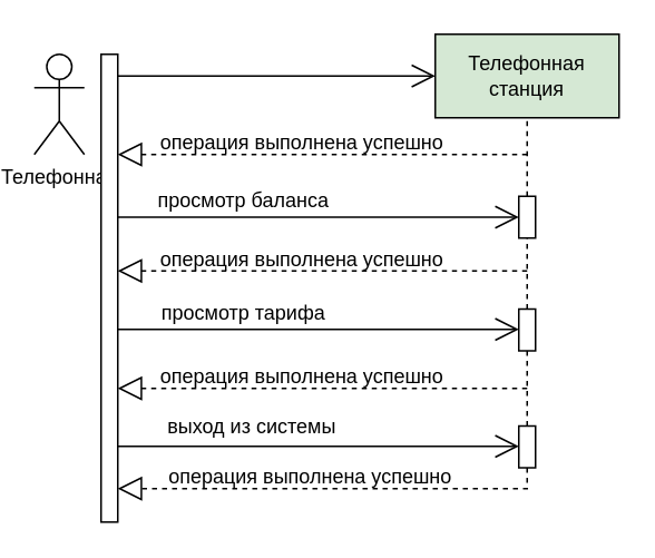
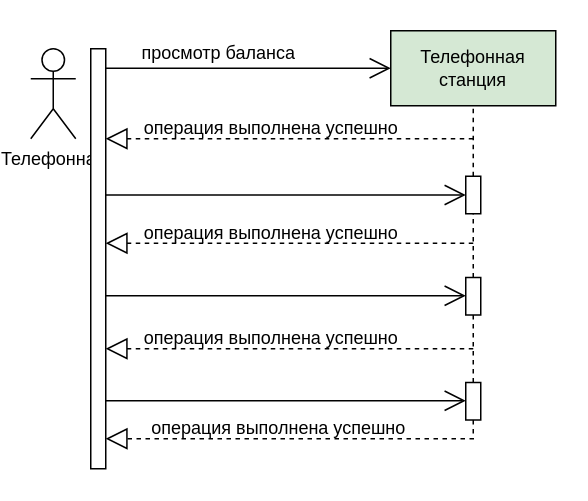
  <mxCell id="0" />
  <mxCell id="1" parent="0" />
  <mxCell id="2" value="Телефонная&lt;div&gt;&lt;br&gt;&lt;/div&gt;" style="shape=umlActor;verticalLabelPosition=bottom;verticalAlign=top;html=1;" vertex="1" parent="1"><mxGeometry x="20" y="32" width="30" height="60" as="geometry" /></mxCell>
  <mxCell id="3" value="" style="html=1;points=[[0,0,0,0,5],[0,1,0,0,-5],[1,0,0,0,5],[1,1,0,0,-5]];perimeter=orthogonalPerimeter;outlineConnect=0;targetShapes=umlLifeline;portConstraint=eastwest;newEdgeStyle={&quot;curved&quot;:0,&quot;rounded&quot;:0};" vertex="1" parent="1"><mxGeometry x="60" y="32" width="10" height="280" as="geometry" /></mxCell>
  <mxCell id="4" value="Телефонная станция" style="html=1;whiteSpace=wrap;fillColor=#d5e8d4;" vertex="1" parent="1"><mxGeometry x="260" y="20" width="110" height="50" as="geometry" /></mxCell>
  <mxCell id="5" value="" style="endArrow=open;endFill=1;endSize=12;html=1;rounded=0;entryX=0;entryY=0.5;entryDx=0;entryDy=0;" edge="1" parent="1" source="3" target="4"><mxGeometry width="160" relative="1" as="geometry"><mxPoint x="70" y="46.66" as="sourcePoint" /><mxPoint x="230" y="46.66" as="targetPoint" /></mxGeometry></mxCell>
  <mxCell id="6" value="" style="endArrow=block;dashed=1;endFill=0;endSize=12;html=1;rounded=0;" edge="1" parent="1" target="3"><mxGeometry width="160" relative="1" as="geometry"><mxPoint x="315" y="92" as="sourcePoint" /><mxPoint x="220" y="131.66" as="targetPoint" /><Array as="points"><mxPoint x="315" y="92" /></Array></mxGeometry></mxCell>
  <mxCell id="7" value="операция выполнена успешно" style="text;html=1;align=center;verticalAlign=middle;resizable=0;points=[];autosize=1;strokeColor=none;fillColor=none;" vertex="1" parent="1"><mxGeometry x="85" y="70" width="190" height="30" as="geometry" /></mxCell>
  <mxCell id="8" value="" style="endArrow=open;endFill=1;endSize=12;html=1;rounded=0;entryX=0.5;entryY=1;entryDx=0;entryDy=0;" edge="1" parent="1" source="11"><mxGeometry width="160" relative="1" as="geometry"><mxPoint x="70" y="132" as="sourcePoint" /><mxPoint x="310" y="132" as="targetPoint" /></mxGeometry></mxCell>
- <mxCell id="9" value="просмотр баланса" style="text;html=1;align=center;verticalAlign=middle;resizable=0;points=[];autosize=1;strokeColor=none;fillColor=none;" vertex="1" parent="1"><mxGeometry x="80" y="104.5" width="130" height="30" as="geometry" /></mxCell>
+ <mxCell id="9" value="просмотр баланса" style="text;html=1;align=center;verticalAlign=middle;resizable=0;points=[];autosize=1;strokeColor=none;fillColor=none;" vertex="1" parent="1"><mxGeometry x="80" y="19.5" width="130" height="30" as="geometry" /></mxCell>
  <mxCell id="10" value="" style="endArrow=open;endFill=1;endSize=12;html=1;rounded=0;entryX=0.5;entryY=1;entryDx=0;entryDy=0;" edge="1" parent="1" source="3" target="11"><mxGeometry width="160" relative="1" as="geometry"><mxPoint x="70" y="132" as="sourcePoint" /><mxPoint x="310" y="132" as="targetPoint" /></mxGeometry></mxCell>
  <mxCell id="11" value="" style="rounded=0;whiteSpace=wrap;html=1;rotation=90;" vertex="1" parent="1"><mxGeometry x="302.5" y="124.5" width="25" height="10" as="geometry" /></mxCell>
  <mxCell id="12" value="" style="endArrow=none;dashed=1;html=1;rounded=0;entryX=0.5;entryY=1;entryDx=0;entryDy=0;exitX=0;exitY=0.5;exitDx=0;exitDy=0;" edge="1" parent="1" source="11" target="4"><mxGeometry width="50" height="50" relative="1" as="geometry"><mxPoint x="270" y="162" as="sourcePoint" /><mxPoint x="320" y="112" as="targetPoint" /></mxGeometry></mxCell>
  <mxCell id="13" value="" style="endArrow=none;dashed=1;html=1;rounded=0;entryX=1;entryY=0.5;entryDx=0;entryDy=0;exitX=0;exitY=0.5;exitDx=0;exitDy=0;" edge="1" parent="1" source="16" target="11"><mxGeometry width="50" height="50" relative="1" as="geometry"><mxPoint x="315" y="182" as="sourcePoint" /><mxPoint x="320" y="112" as="targetPoint" /></mxGeometry></mxCell>
  <mxCell id="14" value="" style="endArrow=block;dashed=1;endFill=0;endSize=12;html=1;rounded=0;" edge="1" parent="1"><mxGeometry width="160" relative="1" as="geometry"><mxPoint x="315" y="161.66" as="sourcePoint" /><mxPoint x="70" y="161.66" as="targetPoint" /><Array as="points"><mxPoint x="315" y="161.66" /></Array></mxGeometry></mxCell>
  <mxCell id="15" value="операция выполнена успешно" style="text;html=1;align=center;verticalAlign=middle;resizable=0;points=[];autosize=1;strokeColor=none;fillColor=none;" vertex="1" parent="1"><mxGeometry x="85" y="140" width="190" height="30" as="geometry" /></mxCell>
  <mxCell id="16" value="" style="rounded=0;whiteSpace=wrap;html=1;rotation=90;" vertex="1" parent="1"><mxGeometry x="302.5" y="192" width="25" height="10" as="geometry" /></mxCell>
  <mxCell id="17" value="" style="endArrow=open;endFill=1;endSize=12;html=1;rounded=0;entryX=0.5;entryY=1;entryDx=0;entryDy=0;" edge="1" parent="1"><mxGeometry width="160" relative="1" as="geometry"><mxPoint x="70" y="196.66" as="sourcePoint" /><mxPoint x="310" y="196.66" as="targetPoint" /></mxGeometry></mxCell>
- <mxCell id="18" value="просмотр тарифа" style="text;html=1;align=center;verticalAlign=middle;resizable=0;points=[];autosize=1;strokeColor=none;fillColor=none;" vertex="1" parent="1"><mxGeometry x="85" y="172" width="120" height="30" as="geometry" /></mxCell>
  <mxCell id="19" value="" style="endArrow=none;dashed=1;html=1;rounded=0;entryX=1;entryY=0.5;entryDx=0;entryDy=0;exitX=0;exitY=0.5;exitDx=0;exitDy=0;" edge="1" parent="1" source="22" target="16"><mxGeometry width="50" height="50" relative="1" as="geometry"><mxPoint x="315" y="252" as="sourcePoint" /><mxPoint x="327.5" y="232" as="targetPoint" /></mxGeometry></mxCell>
  <mxCell id="20" value="" style="endArrow=block;dashed=1;endFill=0;endSize=12;html=1;rounded=0;" edge="1" parent="1"><mxGeometry width="160" relative="1" as="geometry"><mxPoint x="315" y="232" as="sourcePoint" /><mxPoint x="70" y="232" as="targetPoint" /><Array as="points"><mxPoint x="315" y="232" /></Array></mxGeometry></mxCell>
  <mxCell id="21" value="операция выполнена успешно" style="text;html=1;align=center;verticalAlign=middle;resizable=0;points=[];autosize=1;strokeColor=none;fillColor=none;" vertex="1" parent="1"><mxGeometry x="85" y="210" width="190" height="30" as="geometry" /></mxCell>
  <mxCell id="22" value="" style="rounded=0;whiteSpace=wrap;html=1;rotation=90;" vertex="1" parent="1"><mxGeometry x="302.5" y="262" width="25" height="10" as="geometry" /></mxCell>
  <mxCell id="23" value="" style="endArrow=open;endFill=1;endSize=12;html=1;rounded=0;entryX=0.5;entryY=1;entryDx=0;entryDy=0;" edge="1" parent="1"><mxGeometry width="160" relative="1" as="geometry"><mxPoint x="70" y="266.66" as="sourcePoint" /><mxPoint x="310" y="266.66" as="targetPoint" /></mxGeometry></mxCell>
- <mxCell id="24" value="выход из системы" style="text;html=1;align=center;verticalAlign=middle;resizable=0;points=[];autosize=1;strokeColor=none;fillColor=none;" vertex="1" parent="1"><mxGeometry x="90" y="240" width="120" height="30" as="geometry" /></mxCell>
  <mxCell id="25" value="" style="endArrow=block;dashed=1;endFill=0;endSize=12;html=1;rounded=0;exitX=1;exitY=0.5;exitDx=0;exitDy=0;" edge="1" parent="1" source="22" target="3"><mxGeometry width="160" relative="1" as="geometry"><mxPoint x="150" y="352" as="sourcePoint" /><mxPoint x="80" y="312" as="targetPoint" /><Array as="points"><mxPoint x="315" y="292" /></Array></mxGeometry></mxCell>
  <mxCell id="26" value="операция выполнена успешно" style="text;html=1;align=center;verticalAlign=middle;resizable=0;points=[];autosize=1;strokeColor=none;fillColor=none;" vertex="1" parent="1"><mxGeometry x="90" y="270" width="190" height="30" as="geometry" /></mxCell>
